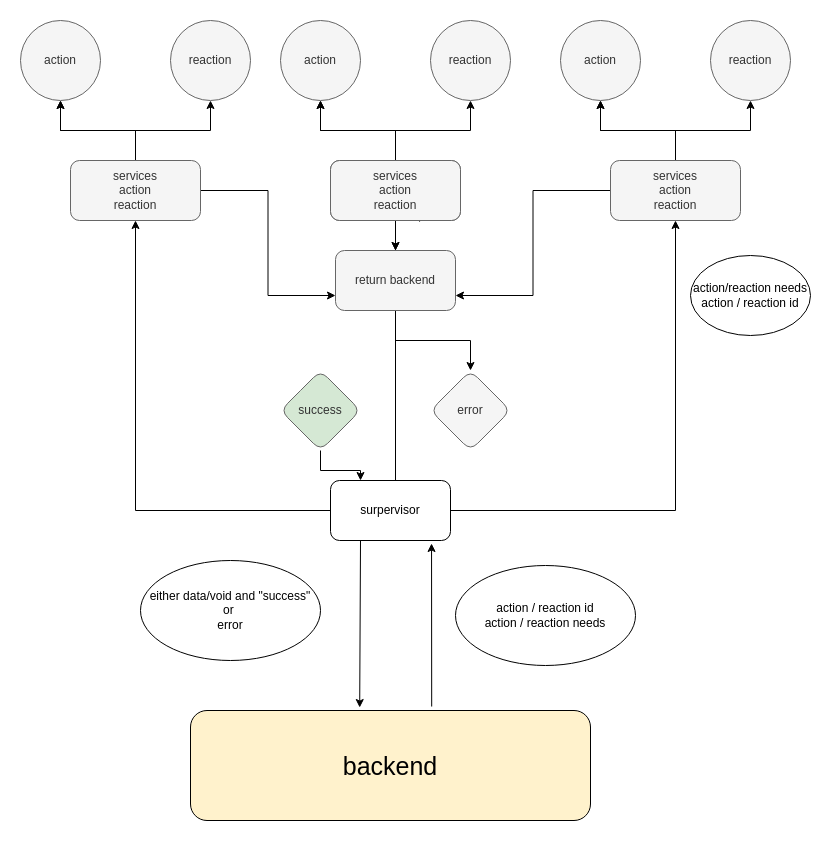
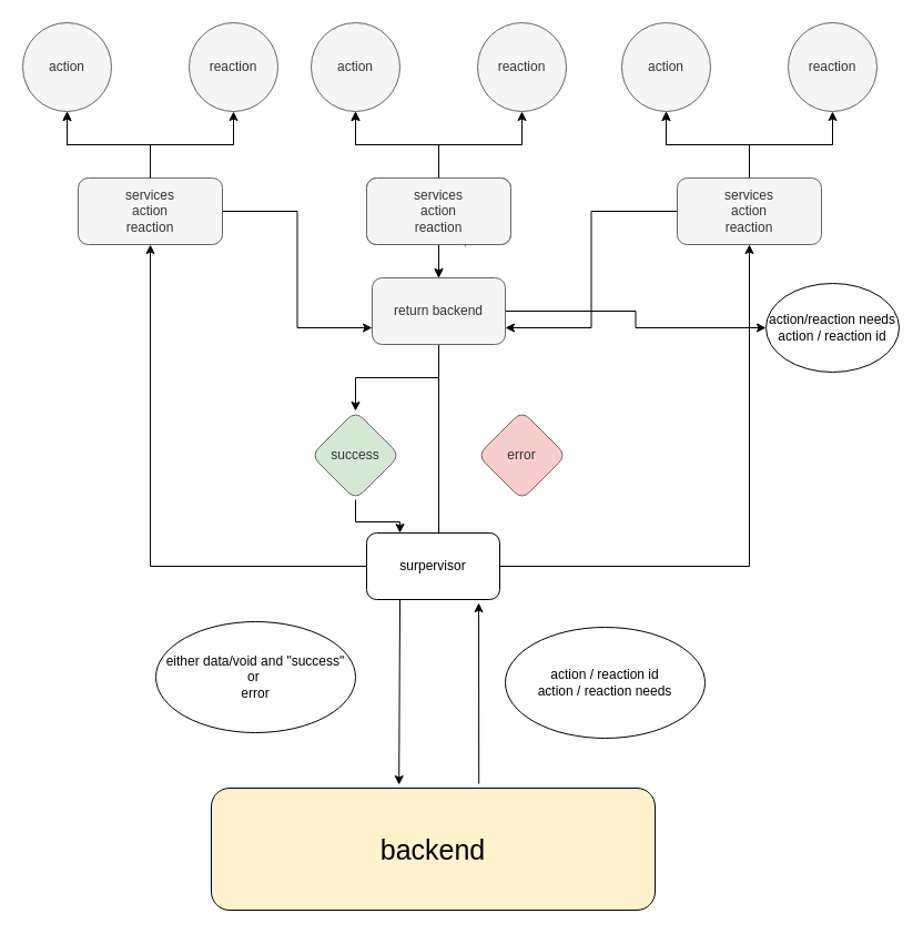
  <mxCell id="0" />
  <mxCell id="1" parent="0" />
  <mxCell id="2" value="" style="edgeStyle=orthogonalEdgeStyle;rounded=0;orthogonalLoop=1;jettySize=auto;html=1;" edge="1" parent="1" source="6" target="12"><mxGeometry relative="1" as="geometry" /></mxCell>
  <mxCell id="3" value="" style="edgeStyle=orthogonalEdgeStyle;rounded=0;orthogonalLoop=1;jettySize=auto;html=1;" edge="1" parent="1" source="6" target="12"><mxGeometry relative="1" as="geometry" /></mxCell>
  <mxCell id="4" value="" style="edgeStyle=orthogonalEdgeStyle;rounded=0;orthogonalLoop=1;jettySize=auto;html=1;" edge="1" parent="1" source="6" target="13"><mxGeometry relative="1" as="geometry" /></mxCell>
  <mxCell id="5" style="edgeStyle=orthogonalEdgeStyle;rounded=0;orthogonalLoop=1;jettySize=auto;html=1;entryX=0;entryY=0.75;entryDx=0;entryDy=0;" edge="1" parent="1" source="6" target="31"><mxGeometry relative="1" as="geometry" /></mxCell>
  <mxCell id="6" value="services&lt;br&gt;action&lt;br&gt;reaction" style="rounded=1;whiteSpace=wrap;html=1;fillColor=#f5f5f5;fontColor=#333333;strokeColor=#666666;" vertex="1" parent="1"><mxGeometry x="70" y="160" width="130" height="60" as="geometry" /></mxCell>
  <mxCell id="7" value="services&lt;br&gt;action&lt;br&gt;reaction" style="rounded=1;whiteSpace=wrap;html=1;fillColor=#f5f5f5;fontColor=#333333;strokeColor=#666666;" vertex="1" parent="1"><mxGeometry x="330" y="160" width="130" height="60" as="geometry" /></mxCell>
  <mxCell id="8" style="edgeStyle=orthogonalEdgeStyle;rounded=0;orthogonalLoop=1;jettySize=auto;html=1;entryX=0.685;entryY=1.033;entryDx=0;entryDy=0;entryPerimeter=0;" edge="1" parent="1" source="11" target="19"><mxGeometry relative="1" as="geometry"><Array as="points"><mxPoint x="395" y="220" /><mxPoint x="419" y="220" /></Array></mxGeometry></mxCell>
  <mxCell id="9" style="edgeStyle=orthogonalEdgeStyle;rounded=0;orthogonalLoop=1;jettySize=auto;html=1;entryX=0.5;entryY=1;entryDx=0;entryDy=0;" edge="1" parent="1" source="11" target="26"><mxGeometry relative="1" as="geometry" /></mxCell>
  <mxCell id="10" style="edgeStyle=orthogonalEdgeStyle;rounded=0;orthogonalLoop=1;jettySize=auto;html=1;entryX=0.5;entryY=1;entryDx=0;entryDy=0;" edge="1" parent="1" source="11" target="6"><mxGeometry relative="1" as="geometry" /></mxCell>
  <mxCell id="11" value="surpervisor" style="rounded=1;whiteSpace=wrap;html=1;" vertex="1" parent="1"><mxGeometry x="330" y="480" width="120" height="60" as="geometry" /></mxCell>
  <mxCell id="12" value="action" style="ellipse;whiteSpace=wrap;html=1;fillColor=#f5f5f5;strokeColor=#666666;fontColor=#333333;rounded=1;" vertex="1" parent="1"><mxGeometry x="20" y="20" width="80" height="80" as="geometry" /></mxCell>
  <mxCell id="13" value="reaction" style="ellipse;whiteSpace=wrap;html=1;fillColor=#f5f5f5;strokeColor=#666666;fontColor=#333333;rounded=1;" vertex="1" parent="1"><mxGeometry x="170" y="20" width="80" height="80" as="geometry" /></mxCell>
  <mxCell id="14" value="" style="edgeStyle=orthogonalEdgeStyle;rounded=0;orthogonalLoop=1;jettySize=auto;html=1;" edge="1" parent="1" source="19" target="20"><mxGeometry relative="1" as="geometry" /></mxCell>
  <mxCell id="15" value="" style="edgeStyle=orthogonalEdgeStyle;rounded=0;orthogonalLoop=1;jettySize=auto;html=1;" edge="1" parent="1" source="19" target="20"><mxGeometry relative="1" as="geometry" /></mxCell>
  <mxCell id="16" value="" style="edgeStyle=orthogonalEdgeStyle;rounded=0;orthogonalLoop=1;jettySize=auto;html=1;" edge="1" parent="1" source="19" target="21"><mxGeometry relative="1" as="geometry" /></mxCell>
  <mxCell id="17" value="" style="edgeStyle=orthogonalEdgeStyle;rounded=0;orthogonalLoop=1;jettySize=auto;html=1;" edge="1" parent="1" source="19"><mxGeometry relative="1" as="geometry"><mxPoint x="395" y="250" as="targetPoint" /></mxGeometry></mxCell>
  <mxCell id="18" value="" style="edgeStyle=orthogonalEdgeStyle;rounded=0;orthogonalLoop=1;jettySize=auto;html=1;" edge="1" parent="1" source="19" target="31"><mxGeometry relative="1" as="geometry" /></mxCell>
  <mxCell id="19" value="services&lt;br&gt;action&lt;br&gt;reaction" style="rounded=1;whiteSpace=wrap;html=1;fillColor=#f5f5f5;fontColor=#333333;strokeColor=#666666;" vertex="1" parent="1"><mxGeometry x="330" y="160" width="130" height="60" as="geometry" /></mxCell>
  <mxCell id="20" value="action" style="ellipse;whiteSpace=wrap;html=1;fillColor=#f5f5f5;strokeColor=#666666;fontColor=#333333;rounded=1;" vertex="1" parent="1"><mxGeometry x="280" y="20" width="80" height="80" as="geometry" /></mxCell>
  <mxCell id="21" value="reaction" style="ellipse;whiteSpace=wrap;html=1;fillColor=#f5f5f5;strokeColor=#666666;fontColor=#333333;rounded=1;" vertex="1" parent="1"><mxGeometry x="430" y="20" width="80" height="80" as="geometry" /></mxCell>
  <mxCell id="22" value="" style="edgeStyle=orthogonalEdgeStyle;rounded=0;orthogonalLoop=1;jettySize=auto;html=1;" edge="1" parent="1" source="26" target="27"><mxGeometry relative="1" as="geometry" /></mxCell>
  <mxCell id="23" value="" style="edgeStyle=orthogonalEdgeStyle;rounded=0;orthogonalLoop=1;jettySize=auto;html=1;" edge="1" parent="1" source="26" target="27"><mxGeometry relative="1" as="geometry" /></mxCell>
  <mxCell id="24" value="" style="edgeStyle=orthogonalEdgeStyle;rounded=0;orthogonalLoop=1;jettySize=auto;html=1;" edge="1" parent="1" source="26" target="28"><mxGeometry relative="1" as="geometry" /></mxCell>
  <mxCell id="25" style="edgeStyle=orthogonalEdgeStyle;rounded=0;orthogonalLoop=1;jettySize=auto;html=1;entryX=1;entryY=0.75;entryDx=0;entryDy=0;" edge="1" parent="1" source="26" target="31"><mxGeometry relative="1" as="geometry" /></mxCell>
  <mxCell id="26" value="services&lt;br&gt;action&lt;br&gt;reaction" style="rounded=1;whiteSpace=wrap;html=1;fillColor=#f5f5f5;fontColor=#333333;strokeColor=#666666;" vertex="1" parent="1"><mxGeometry x="610" y="160" width="130" height="60" as="geometry" /></mxCell>
  <mxCell id="27" value="action" style="ellipse;whiteSpace=wrap;html=1;fillColor=#f5f5f5;strokeColor=#666666;fontColor=#333333;rounded=1;" vertex="1" parent="1"><mxGeometry x="560" y="20" width="80" height="80" as="geometry" /></mxCell>
  <mxCell id="28" value="reaction" style="ellipse;whiteSpace=wrap;html=1;fillColor=#f5f5f5;strokeColor=#666666;fontColor=#333333;rounded=1;" vertex="1" parent="1"><mxGeometry x="710" y="20" width="80" height="80" as="geometry" /></mxCell>
- <mxCell id="30" value="" style="edgeStyle=orthogonalEdgeStyle;rounded=0;orthogonalLoop=1;jettySize=auto;html=1;" edge="1" parent="1" source="31" target="34"><mxGeometry relative="1" as="geometry" /></mxCell>
+ <mxCell id="29" value="" style="edgeStyle=orthogonalEdgeStyle;rounded=0;orthogonalLoop=1;jettySize=auto;html=1;" edge="1" parent="1" source="31" target="33"><mxGeometry relative="1" as="geometry" /></mxCell>
+ <mxCell id="30" value="" style="edgeStyle=orthogonalEdgeStyle;rounded=0;orthogonalLoop=1;jettySize=auto;html=1;" edge="1" parent="1" source="31" target="40"><mxGeometry relative="1" as="geometry" /></mxCell>
  <mxCell id="31" value="return backend" style="rounded=1;whiteSpace=wrap;html=1;fillColor=#f5f5f5;strokeColor=#666666;fontColor=#333333;" vertex="1" parent="1"><mxGeometry x="335" y="250" width="120" height="60" as="geometry" /></mxCell>
  <mxCell id="32" style="edgeStyle=orthogonalEdgeStyle;rounded=0;orthogonalLoop=1;jettySize=auto;html=1;entryX=0.25;entryY=0;entryDx=0;entryDy=0;" edge="1" parent="1" source="33" target="11"><mxGeometry relative="1" as="geometry" /></mxCell>
  <mxCell id="33" value="success" style="rhombus;whiteSpace=wrap;html=1;fillColor=#d5e8d4;strokeColor=#666666;fontColor=#333333;rounded=1;" vertex="1" parent="1"><mxGeometry x="280" y="370" width="80" height="80" as="geometry" /></mxCell>
- <mxCell id="34" value="error" style="rhombus;whiteSpace=wrap;html=1;fillColor=#f5f5f5;strokeColor=#666666;fontColor=#333333;rounded=1;" vertex="1" parent="1"><mxGeometry x="430" y="370" width="80" height="80" as="geometry" /></mxCell>
+ <mxCell id="34" value="error" style="rhombus;whiteSpace=wrap;html=1;fillColor=#f8cecc;strokeColor=#666666;fontColor=#333333;rounded=1;" vertex="1" parent="1"><mxGeometry x="430" y="370" width="80" height="80" as="geometry" /></mxCell>
  <mxCell id="35" value="&lt;font style=&quot;font-size: 25px;&quot;&gt;backend&lt;/font&gt;" style="whiteSpace=wrap;html=1;rounded=1;fillColor=#fff2cc;" vertex="1" parent="1"><mxGeometry x="190" y="710" width="400" height="110" as="geometry" /></mxCell>
  <mxCell id="36" value="" style="endArrow=classic;html=1;rounded=0;exitX=0.603;exitY=-0.036;exitDx=0;exitDy=0;exitPerimeter=0;entryX=0.842;entryY=1.05;entryDx=0;entryDy=0;entryPerimeter=0;" edge="1" parent="1" source="35" target="11"><mxGeometry width="50" height="50" relative="1" as="geometry"><mxPoint x="380" y="610" as="sourcePoint" /><mxPoint x="430" y="560" as="targetPoint" /><Array as="points" /></mxGeometry></mxCell>
  <mxCell id="37" value="" style="endArrow=classic;html=1;rounded=0;exitX=0.25;exitY=1;exitDx=0;exitDy=0;entryX=0.423;entryY=-0.027;entryDx=0;entryDy=0;entryPerimeter=0;" edge="1" parent="1" source="11" target="35"><mxGeometry width="50" height="50" relative="1" as="geometry"><mxPoint x="380" y="610" as="sourcePoint" /><mxPoint x="430" y="560" as="targetPoint" /></mxGeometry></mxCell>
  <mxCell id="38" value="action / reaction id&lt;br&gt;action / reaction needs" style="ellipse;whiteSpace=wrap;html=1;" vertex="1" parent="1"><mxGeometry x="455" y="565" width="180" height="100" as="geometry" /></mxCell>
  <mxCell id="39" value="either data/void and &quot;success&quot;&lt;br&gt;or&amp;nbsp;&lt;br&gt;error" style="ellipse;whiteSpace=wrap;html=1;" vertex="1" parent="1"><mxGeometry x="140" y="560" width="180" height="100" as="geometry" /></mxCell>
  <mxCell id="40" value="action/reaction needs&lt;br&gt;action / reaction id" style="ellipse;whiteSpace=wrap;html=1;" vertex="1" parent="1"><mxGeometry x="690" y="255" width="120" height="80" as="geometry" /></mxCell>
